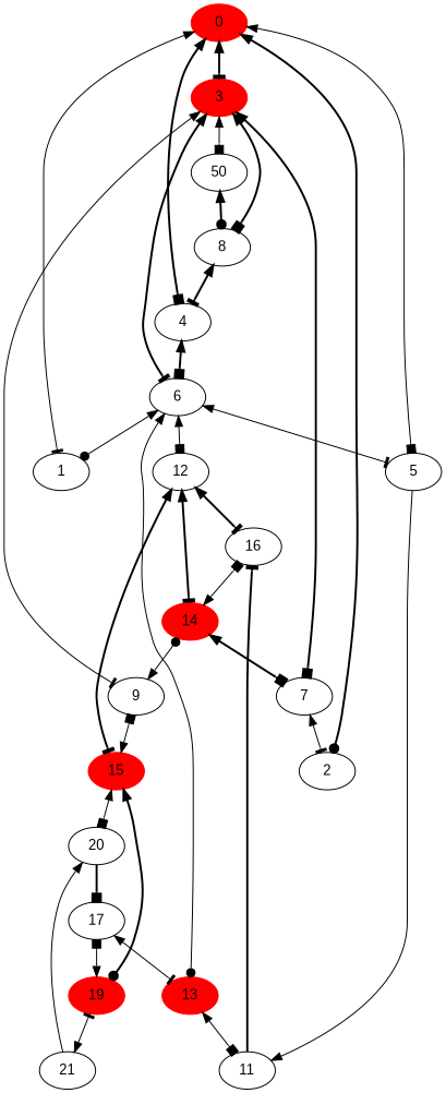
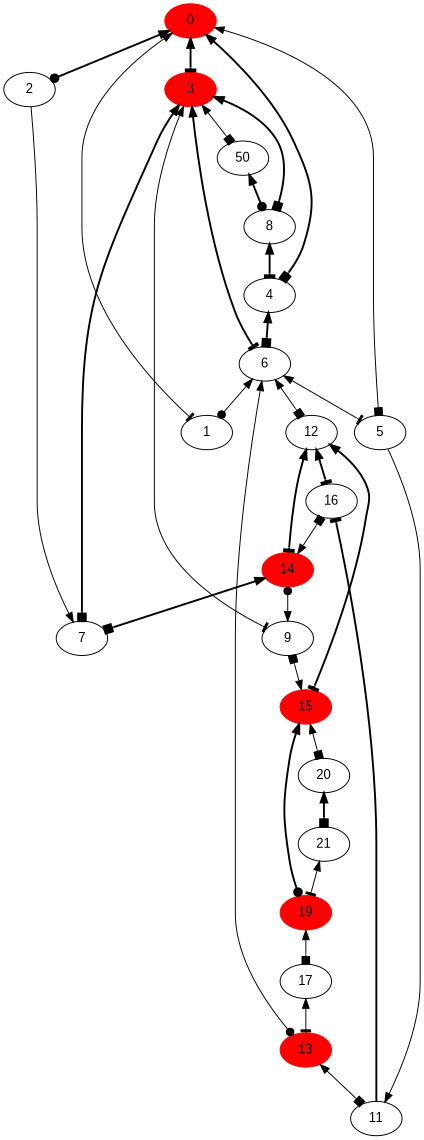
  strict digraph {
    concentrate=true
    fontname=Arial
    rankdir=TB
    node [fontname=Arial]
    edge [fontname=Arial]
    0 [color=red style=filled]
    3 [color=red style=filled]
    1
    2
    4
    5
    6
    7
    8
    9
    n11 [label=50]
    11
    13 [color=red style=filled]
    12
    14 [color=red style=filled]
    15 [color=red style=filled]
    17
    16
    19 [color=red style=filled]
    20
    21
    0 -> 3 [arrowhead=tee style=bold]
    0 -> 1 [arrowhead=tee style=solid]
    0 -> 2 [arrowhead=dot style=bold]
    0 -> 4 [arrowhead=box style=bold]
    0 -> 5 [arrowhead=box style=solid]
    3 -> 0
    3 -> 6 [arrowhead=tee style=bold]
    3 -> 7 [arrowhead=box style=bold]
    3 -> 8 [arrowhead=box style=bold]
    3 -> 9 [arrowhead=tee style=solid]
    3 -> n11 [arrowhead=box style=solid]
    1 -> 0
    1 -> 6
    2 -> 0
    2 -> 7
    4 -> 0
    4 -> 6 [arrowhead=box style=bold]
    4 -> 8
    5 -> 0
    5 -> 6
    5 -> 11
    6 -> 3
    6 -> 1 [arrowhead=dot style=solid]
    6 -> 4
    6 -> 5 [arrowhead=tee style=solid]
    6 -> 13 [arrowhead=dot style=solid]
    6 -> 12 [arrowhead=box style=solid]
    7 -> 3
-   7 -> 2 [arrowhead=tee style=solid]
    7 -> 14
    8 -> 3
    8 -> 4 [arrowhead=tee style=bold]
    8 -> n11
    9 -> 3
    9 -> 14 [arrowhead=dot style=bold]
    9 -> 15
    n11 -> 3
    n11 -> 8 [arrowhead=dot style=bold]
    11 -> 13
    11 -> 16 [arrowhead=tee style=bold]
    13 -> 6
    13 -> 11 [arrowhead=box style=solid]
    13 -> 17
    12 -> 6
    12 -> 14 [arrowhead=tee style=bold]
    12 -> 15 [arrowhead=tee style=bold]
    12 -> 16 [arrowhead=tee style=bold]
    14 -> 7 [arrowhead=box style=bold]
    14 -> 9
    14 -> 12
    14 -> 16 [arrowhead=box style=solid]
    15 -> 9 [arrowhead=box style=bold]
    15 -> 12
    15 -> 19 [arrowhead=dot style=bold]
    15 -> 20 [arrowhead=box style=solid]
    17 -> 13 [arrowhead=tee style=solid]
    17 -> 19
    16 -> 12
    16 -> 14
    19 -> 15
    19 -> 17 [arrowhead=box style=solid]
    19 -> 21
    20 -> 15
-   20 -> 17 [arrowhead=box style=bold]
+   20 -> 21 [arrowhead=box style=bold]
    21 -> 19 [arrowhead=tee style=solid]
    21 -> 20
  }
